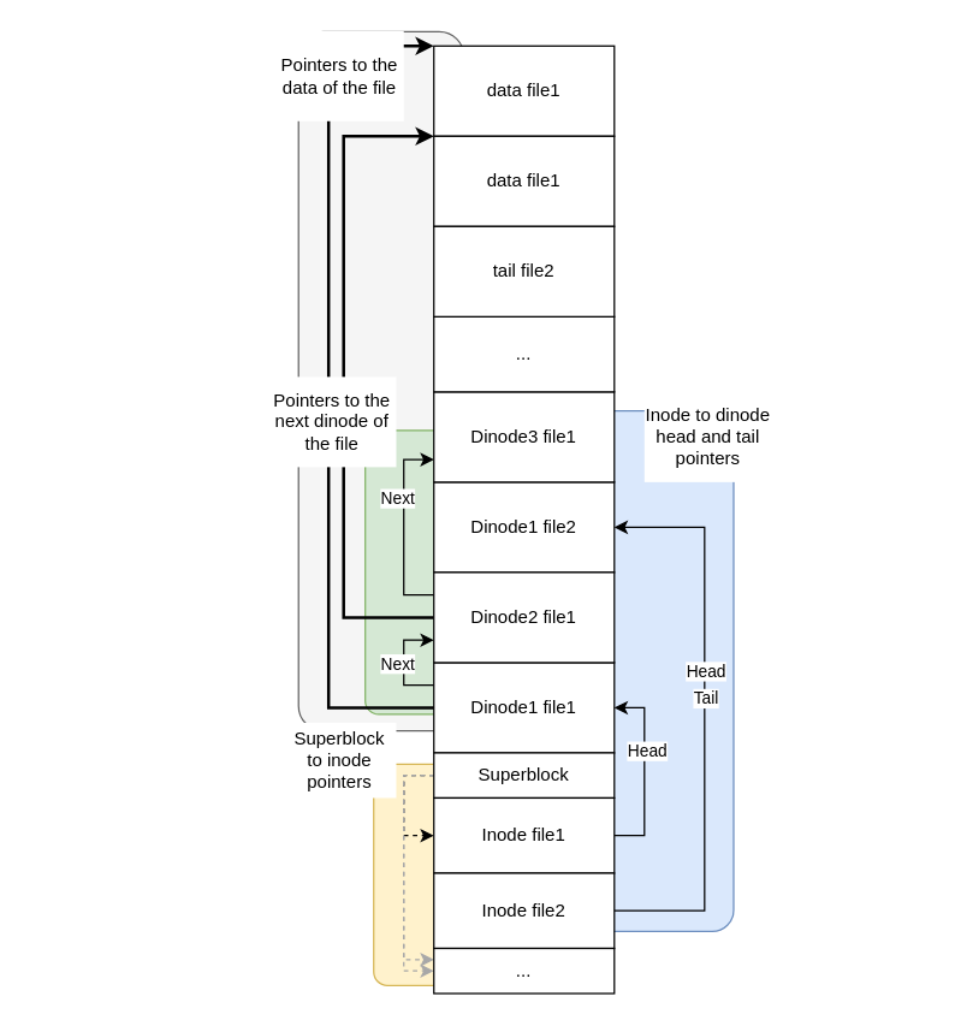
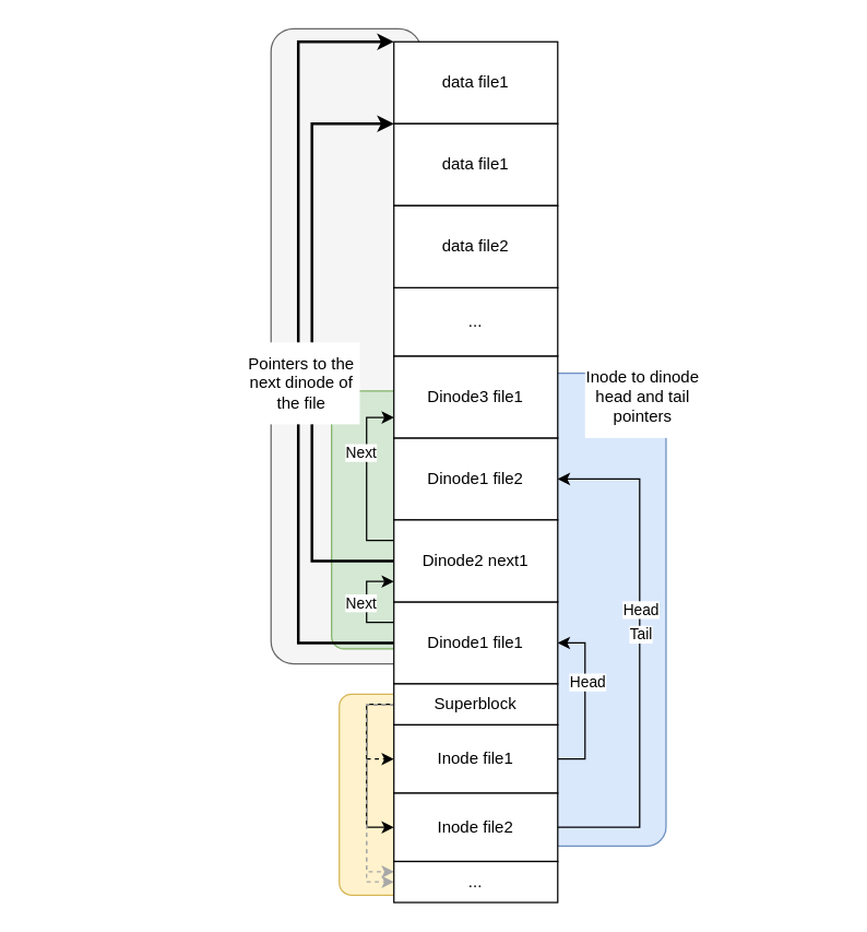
  <mxCell id="0" />
  <mxCell id="1" parent="0" />
  <mxCell id="2" value="" style="rounded=1;whiteSpace=wrap;html=1;rotation=90;fillColor=#f5f5f5;strokeColor=#666666;fontColor=#333333;" vertex="1" parent="1"><mxGeometry x="20.59" y="197.87" width="464.85" height="110" as="geometry" /></mxCell>
  <mxCell id="3" value="" style="rounded=1;whiteSpace=wrap;html=1;rotation=90;fillColor=#d5e8d4;strokeColor=#82b366;" parent="1" vertex="1"><mxGeometry x="178" y="350" width="188.75" height="60" as="geometry" /></mxCell>
  <mxCell id="4" value="" style="rounded=1;whiteSpace=wrap;html=1;rotation=90;fillColor=#dae8fc;strokeColor=#6c8ebf;" parent="1" vertex="1"><mxGeometry x="266.82" y="398.28" width="346.07" height="94.94" as="geometry" /></mxCell>
  <mxCell id="5" value="" style="rounded=1;whiteSpace=wrap;html=1;rotation=90;fillColor=#fff2cc;strokeColor=#d6b656;" parent="1" vertex="1"><mxGeometry x="204.42" y="551.09" width="147.18" height="60" as="geometry" /></mxCell>
  <mxCell id="6" style="edgeStyle=orthogonalEdgeStyle;rounded=0;orthogonalLoop=1;jettySize=auto;html=1;exitX=0;exitY=0.25;exitDx=0;exitDy=0;entryX=0;entryY=0.75;entryDx=0;entryDy=0;strokeColor=#000000;" parent="1" source="8" target="14" edge="1"><mxGeometry relative="1" as="geometry"><Array as="points"><mxPoint x="268" y="455" /><mxPoint x="268" y="425" /></Array></mxGeometry></mxCell>
  <mxCell id="7" value="Next" style="edgeLabel;html=1;align=center;verticalAlign=middle;resizable=0;points=[];" parent="6" vertex="1" connectable="0"><mxGeometry x="-0.343" relative="1" as="geometry"><mxPoint x="-5" y="-12" as="offset" /></mxGeometry></mxCell>
  <mxCell id="8" value="Dinode1 file1" style="rounded=0;whiteSpace=wrap;html=1;" parent="1" vertex="1"><mxGeometry x="288" y="440" width="120" height="60" as="geometry" /></mxCell>
  <mxCell id="9" value="Dinode1 file2" style="rounded=0;whiteSpace=wrap;html=1;" parent="1" vertex="1"><mxGeometry x="288" y="320" width="120" height="60" as="geometry" /></mxCell>
  <mxCell id="10" style="edgeStyle=orthogonalEdgeStyle;rounded=0;orthogonalLoop=1;jettySize=auto;html=1;exitX=0;exitY=0.25;exitDx=0;exitDy=0;entryX=0;entryY=0.75;entryDx=0;entryDy=0;strokeColor=#000000;" parent="1" source="14" target="15" edge="1"><mxGeometry relative="1" as="geometry" /></mxCell>
  <mxCell id="11" value="Next" style="edgeLabel;html=1;align=center;verticalAlign=middle;resizable=0;points=[];" parent="10" vertex="1" connectable="0"><mxGeometry x="0.292" y="1" relative="1" as="geometry"><mxPoint x="-4" y="-1" as="offset" /></mxGeometry></mxCell>
  <mxCell id="12" style="edgeStyle=orthogonalEdgeStyle;rounded=0;orthogonalLoop=1;jettySize=auto;html=1;exitX=0;exitY=0.5;exitDx=0;exitDy=0;entryX=0;entryY=0;entryDx=0;entryDy=0;strokeWidth=2;" edge="1" parent="1" source="8" target="33"><mxGeometry relative="1" as="geometry"><Array as="points"><mxPoint x="218" y="470" /><mxPoint x="218" y="30" /></Array></mxGeometry></mxCell>
  <mxCell id="13" style="edgeStyle=orthogonalEdgeStyle;rounded=0;orthogonalLoop=1;jettySize=auto;html=1;exitX=0;exitY=0.5;exitDx=0;exitDy=0;entryX=0;entryY=0;entryDx=0;entryDy=0;strokeWidth=2;" edge="1" parent="1" source="14" target="34"><mxGeometry relative="1" as="geometry"><Array as="points"><mxPoint x="228" y="410" /><mxPoint x="228" y="90" /></Array></mxGeometry></mxCell>
- <mxCell id="14" value="Dinode2 file1" style="rounded=0;whiteSpace=wrap;html=1;" parent="1" vertex="1"><mxGeometry x="288" y="380" width="120" height="60" as="geometry" /></mxCell>
+ <mxCell id="14" value="Dinode2 next1" style="rounded=0;whiteSpace=wrap;html=1;" parent="1" vertex="1"><mxGeometry x="288" y="380" width="120" height="60" as="geometry" /></mxCell>
  <mxCell id="15" value="Dinode3 file1" style="rounded=0;whiteSpace=wrap;html=1;" parent="1" vertex="1"><mxGeometry x="288" y="260" width="120" height="60" as="geometry" /></mxCell>
  <mxCell id="16" style="edgeStyle=orthogonalEdgeStyle;rounded=0;orthogonalLoop=1;jettySize=auto;html=1;exitX=0;exitY=0.5;exitDx=0;exitDy=0;entryX=0;entryY=0.5;entryDx=0;entryDy=0;dashed=1;" parent="1" source="20" target="23" edge="1"><mxGeometry relative="1" as="geometry" /></mxCell>
+ <mxCell id="17" style="edgeStyle=orthogonalEdgeStyle;rounded=0;orthogonalLoop=1;jettySize=auto;html=1;exitX=0;exitY=0.5;exitDx=0;exitDy=0;entryX=0;entryY=0.5;entryDx=0;entryDy=0;" parent="1" source="20" target="27" edge="1"><mxGeometry relative="1" as="geometry" /></mxCell>
  <mxCell id="18" style="edgeStyle=orthogonalEdgeStyle;rounded=0;orthogonalLoop=1;jettySize=auto;html=1;exitX=0;exitY=0.5;exitDx=0;exitDy=0;entryX=0;entryY=0.25;entryDx=0;entryDy=0;strokeColor=#A8A8A8;dashed=1;" parent="1" source="20" target="28" edge="1"><mxGeometry relative="1" as="geometry" /></mxCell>
  <mxCell id="19" style="edgeStyle=orthogonalEdgeStyle;rounded=0;orthogonalLoop=1;jettySize=auto;html=1;exitX=0;exitY=0.5;exitDx=0;exitDy=0;entryX=0;entryY=0.5;entryDx=0;entryDy=0;dashed=1;strokeColor=#A8A8A8;" parent="1" source="20" target="28" edge="1"><mxGeometry relative="1" as="geometry" /></mxCell>
  <mxCell id="20" value="Superblock" style="rounded=0;whiteSpace=wrap;html=1;" parent="1" vertex="1"><mxGeometry x="288" y="500" width="120" height="30" as="geometry" /></mxCell>
  <mxCell id="21" style="edgeStyle=orthogonalEdgeStyle;rounded=0;orthogonalLoop=1;jettySize=auto;html=1;exitX=1;exitY=0.5;exitDx=0;exitDy=0;entryX=1;entryY=0.5;entryDx=0;entryDy=0;" parent="1" source="23" target="8" edge="1"><mxGeometry relative="1" as="geometry"><Array as="points"><mxPoint x="428" y="555" /><mxPoint x="428" y="470" /></Array></mxGeometry></mxCell>
  <mxCell id="22" value="Head" style="edgeLabel;html=1;align=center;verticalAlign=middle;resizable=0;points=[];" parent="21" vertex="1" connectable="0"><mxGeometry x="0.232" y="-1" relative="1" as="geometry"><mxPoint as="offset" /></mxGeometry></mxCell>
  <mxCell id="23" value="Inode file1" style="rounded=0;whiteSpace=wrap;html=1;" parent="1" vertex="1"><mxGeometry x="288" y="530" width="120" height="50" as="geometry" /></mxCell>
  <mxCell id="24" style="edgeStyle=orthogonalEdgeStyle;rounded=0;orthogonalLoop=1;jettySize=auto;html=1;exitX=1;exitY=0.5;exitDx=0;exitDy=0;entryX=1;entryY=0.5;entryDx=0;entryDy=0;strokeColor=#000000;" parent="1" source="27" target="9" edge="1"><mxGeometry relative="1" as="geometry"><Array as="points"><mxPoint x="468" y="605" /><mxPoint x="468" y="350" /></Array></mxGeometry></mxCell>
  <mxCell id="25" value="Head" style="edgeLabel;html=1;align=center;verticalAlign=middle;resizable=0;points=[];" parent="24" vertex="1" connectable="0"><mxGeometry x="0.173" y="-3" relative="1" as="geometry"><mxPoint x="-3" as="offset" /></mxGeometry></mxCell>
  <mxCell id="26" value="&lt;div&gt;Tail&lt;/div&gt;" style="edgeLabel;html=1;align=center;verticalAlign=middle;resizable=0;points=[];" parent="24" vertex="1" connectable="0"><mxGeometry x="0.077" y="-2" relative="1" as="geometry"><mxPoint x="-2" as="offset" /></mxGeometry></mxCell>
  <mxCell id="27" value="Inode file2" style="rounded=0;whiteSpace=wrap;html=1;" parent="1" vertex="1"><mxGeometry x="288" y="580" width="120" height="50" as="geometry" /></mxCell>
  <mxCell id="28" value="..." style="rounded=0;whiteSpace=wrap;html=1;" parent="1" vertex="1"><mxGeometry x="288" y="630" width="120" height="30" as="geometry" /></mxCell>
- <mxCell id="29" value="&lt;div&gt;Superblock&lt;/div&gt;&lt;div&gt;to inode pointers&lt;br&gt;&lt;/div&gt;" style="text;html=1;strokeColor=none;align=center;verticalAlign=middle;whiteSpace=wrap;rounded=0;fillColor=#ffffff;" parent="1" vertex="1"><mxGeometry x="188" y="480" width="75" height="50" as="geometry" /></mxCell>
  <mxCell id="30" value="&lt;div&gt;Inode to dinode head and tail pointers&lt;br&gt;&lt;/div&gt;" style="text;html=1;strokeColor=none;align=center;verticalAlign=middle;whiteSpace=wrap;rounded=0;fillColor=#ffffff;" parent="1" vertex="1"><mxGeometry x="428" y="260" width="85" height="60" as="geometry" /></mxCell>
  <mxCell id="31" value="&lt;div&gt;Pointers to the next dinode of the file&lt;br&gt;&lt;/div&gt;" style="text;html=1;strokeColor=none;align=center;verticalAlign=middle;whiteSpace=wrap;rounded=0;fillColor=#ffffff;" parent="1" vertex="1"><mxGeometry x="178" y="250" width="85" height="60" as="geometry" /></mxCell>
  <mxCell id="32" value="..." style="rounded=0;whiteSpace=wrap;html=1;" parent="1" vertex="1"><mxGeometry x="288" y="210" width="120" height="50" as="geometry" /></mxCell>
  <mxCell id="33" value="data file1" style="rounded=0;whiteSpace=wrap;html=1;" vertex="1" parent="1"><mxGeometry x="288" y="30" width="120" height="60" as="geometry" /></mxCell>
  <mxCell id="34" value="data file1" style="rounded=0;whiteSpace=wrap;html=1;" vertex="1" parent="1"><mxGeometry x="288" y="90" width="120" height="60" as="geometry" /></mxCell>
- <mxCell id="35" value="tail file2" style="rounded=0;whiteSpace=wrap;html=1;" vertex="1" parent="1"><mxGeometry x="288" y="150" width="120" height="60" as="geometry" /></mxCell>
- <mxCell id="36" value="&lt;div&gt;Pointers to the data of the file&lt;br&gt;&lt;/div&gt;" style="text;html=1;strokeColor=none;align=center;verticalAlign=middle;whiteSpace=wrap;rounded=0;fillColor=#ffffff;" vertex="1" parent="1"><mxGeometry x="183" y="20" width="85" height="60" as="geometry" /></mxCell>
+ <mxCell id="35" value="data file2" style="rounded=0;whiteSpace=wrap;html=1;" vertex="1" parent="1"><mxGeometry x="288" y="150" width="120" height="60" as="geometry" /></mxCell>
